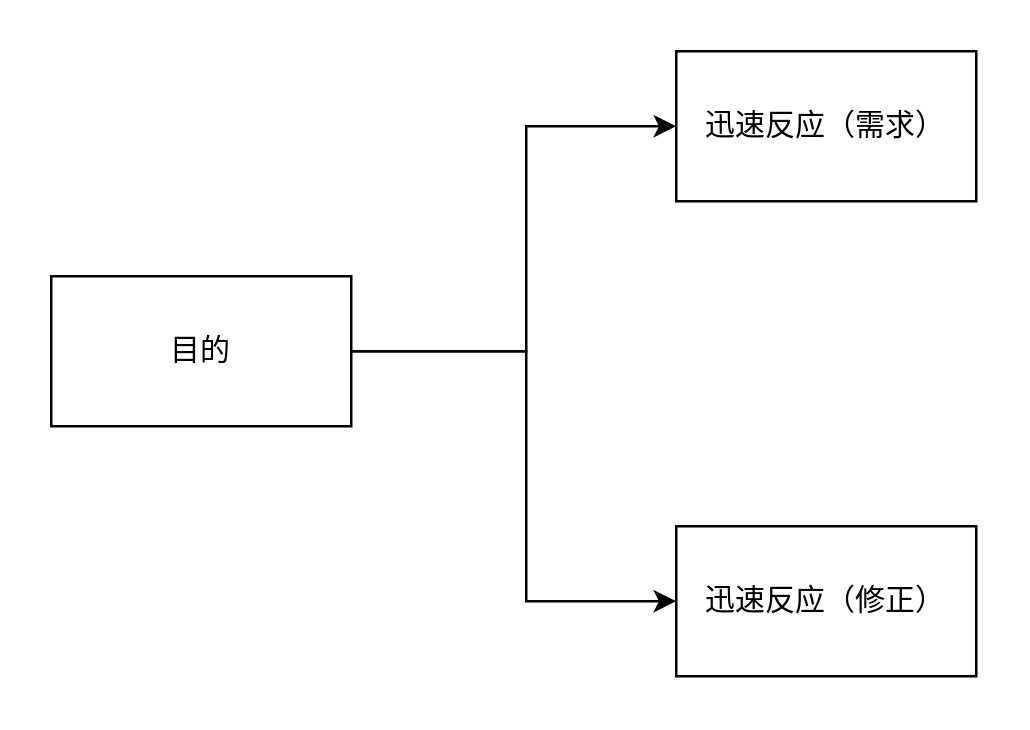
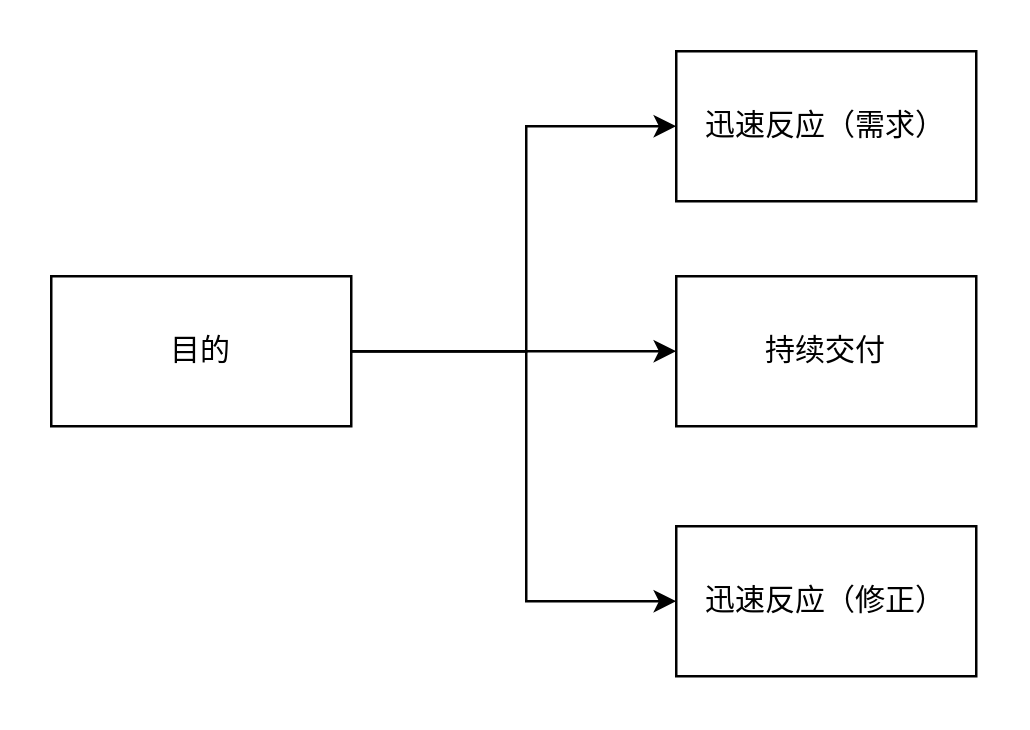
  <mxCell id="0" />
  <mxCell id="1" parent="0" />
  <mxCell id="2" value="" style="edgeStyle=orthogonalEdgeStyle;rounded=0;orthogonalLoop=1;jettySize=auto;html=1;" edge="1" parent="1" target="6"><mxGeometry relative="1" as="geometry"><mxPoint x="140" y="140" as="sourcePoint" /><Array as="points"><mxPoint x="210" y="140" /><mxPoint x="210" y="50" /></Array></mxGeometry></mxCell>
+ <mxCell id="3" value="" style="edgeStyle=orthogonalEdgeStyle;rounded=0;orthogonalLoop=1;jettySize=auto;html=1;" edge="1" parent="1" source="5" target="7"><mxGeometry relative="1" as="geometry" /></mxCell>
  <mxCell id="4" value="" style="edgeStyle=orthogonalEdgeStyle;rounded=0;orthogonalLoop=1;jettySize=auto;html=1;" edge="1" parent="1" source="5" target="8"><mxGeometry relative="1" as="geometry"><Array as="points"><mxPoint x="210" y="140" /><mxPoint x="210" y="240" /></Array></mxGeometry></mxCell>
  <mxCell id="5" value="目的" style="rounded=0;whiteSpace=wrap;html=1;" vertex="1" parent="1"><mxGeometry x="20" y="110" width="120" height="60" as="geometry" /></mxCell>
  <mxCell id="6" value="迅速反应（需求）" style="rounded=0;whiteSpace=wrap;html=1;" vertex="1" parent="1"><mxGeometry x="270" y="20" width="120" height="60" as="geometry" /></mxCell>
+ <mxCell id="7" value="持续交付" style="rounded=0;whiteSpace=wrap;html=1;" vertex="1" parent="1"><mxGeometry x="270" y="110" width="120" height="60" as="geometry" /></mxCell>
  <mxCell id="8" value="迅速反应（修正）" style="rounded=0;whiteSpace=wrap;html=1;" vertex="1" parent="1"><mxGeometry x="270" y="210" width="120" height="60" as="geometry" /></mxCell>
